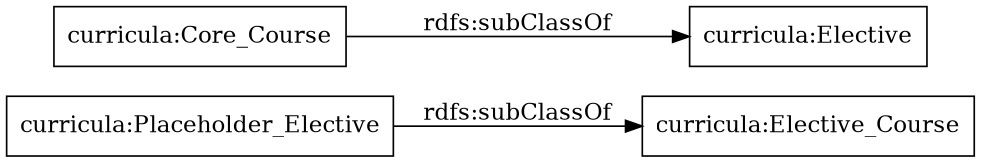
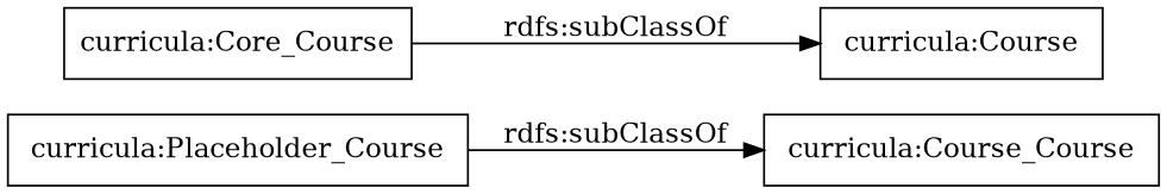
  digraph {
    rankdir=LR
    node [color=black shape=rectangle]
-   "curricula:Placeholder_Course" [label="curricula:Placeholder_Elective"]
-   "curricula:Elective_Course"
+   "curricula:Placeholder_Course"
+   "curricula:Elective_Course" [label="curricula:Course_Course"]
    "curricula:Core_Course"
-   "curricula:Course" [label="curricula:Elective"]
+   "curricula:Course"
    "curricula:Placeholder_Course" -> "curricula:Elective_Course" [label="rdfs:subClassOf"]
    "curricula:Core_Course" -> "curricula:Course" [label="rdfs:subClassOf"]
  }
